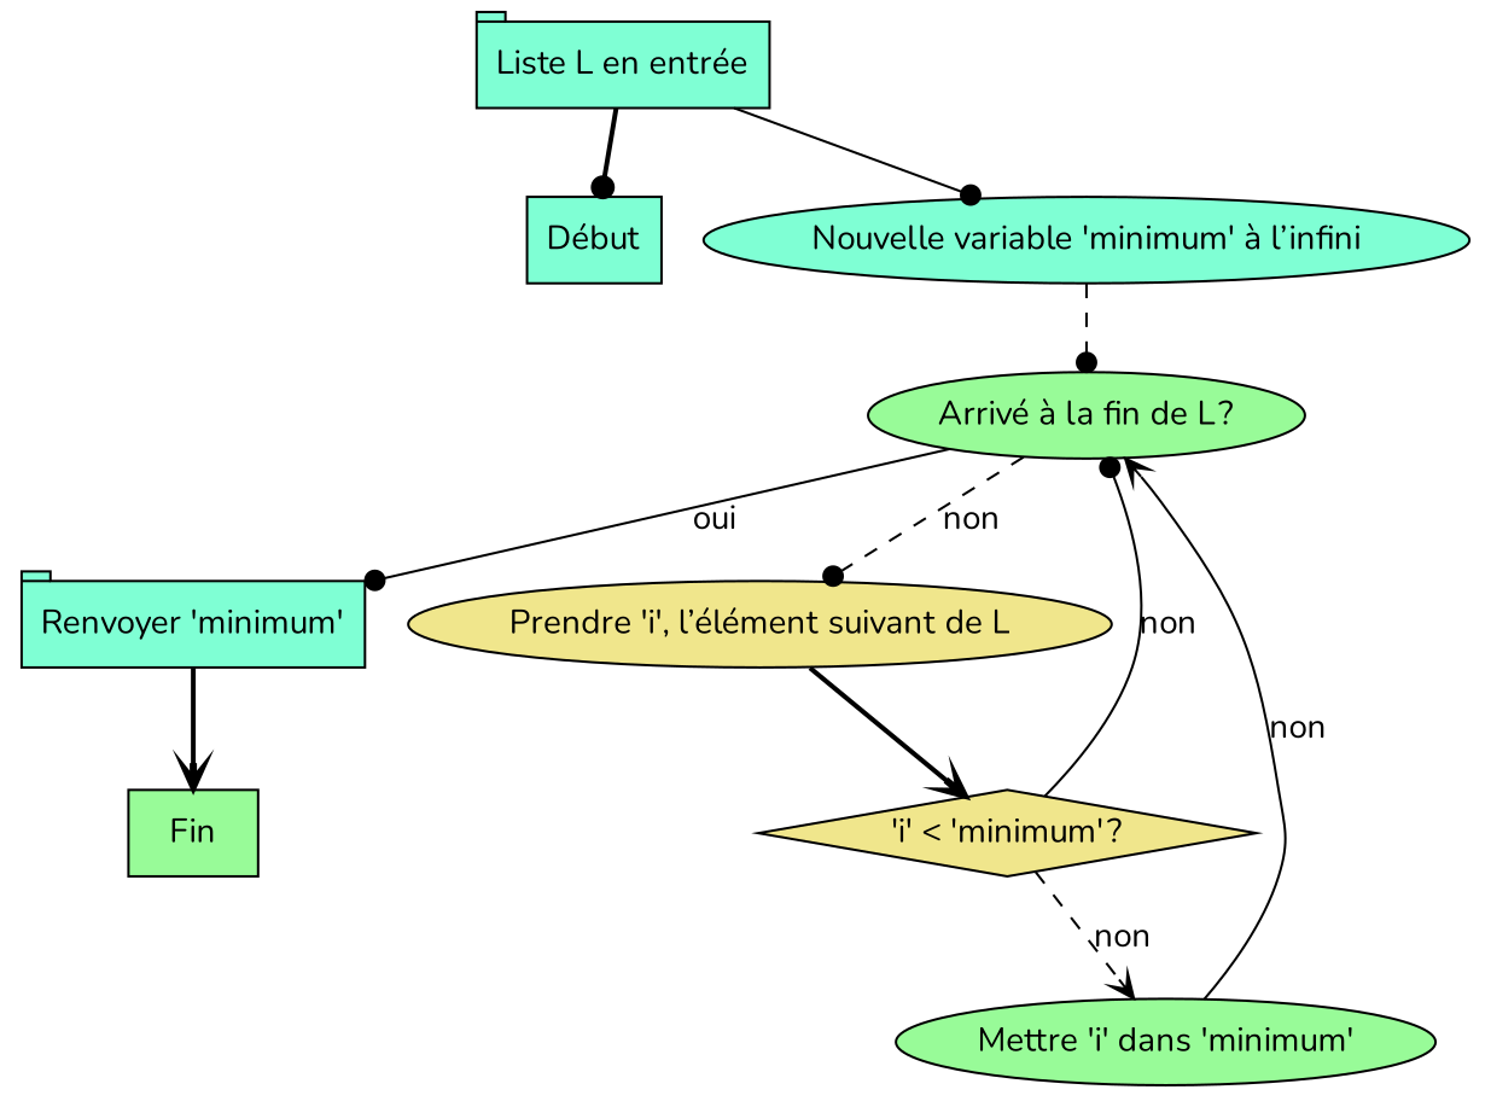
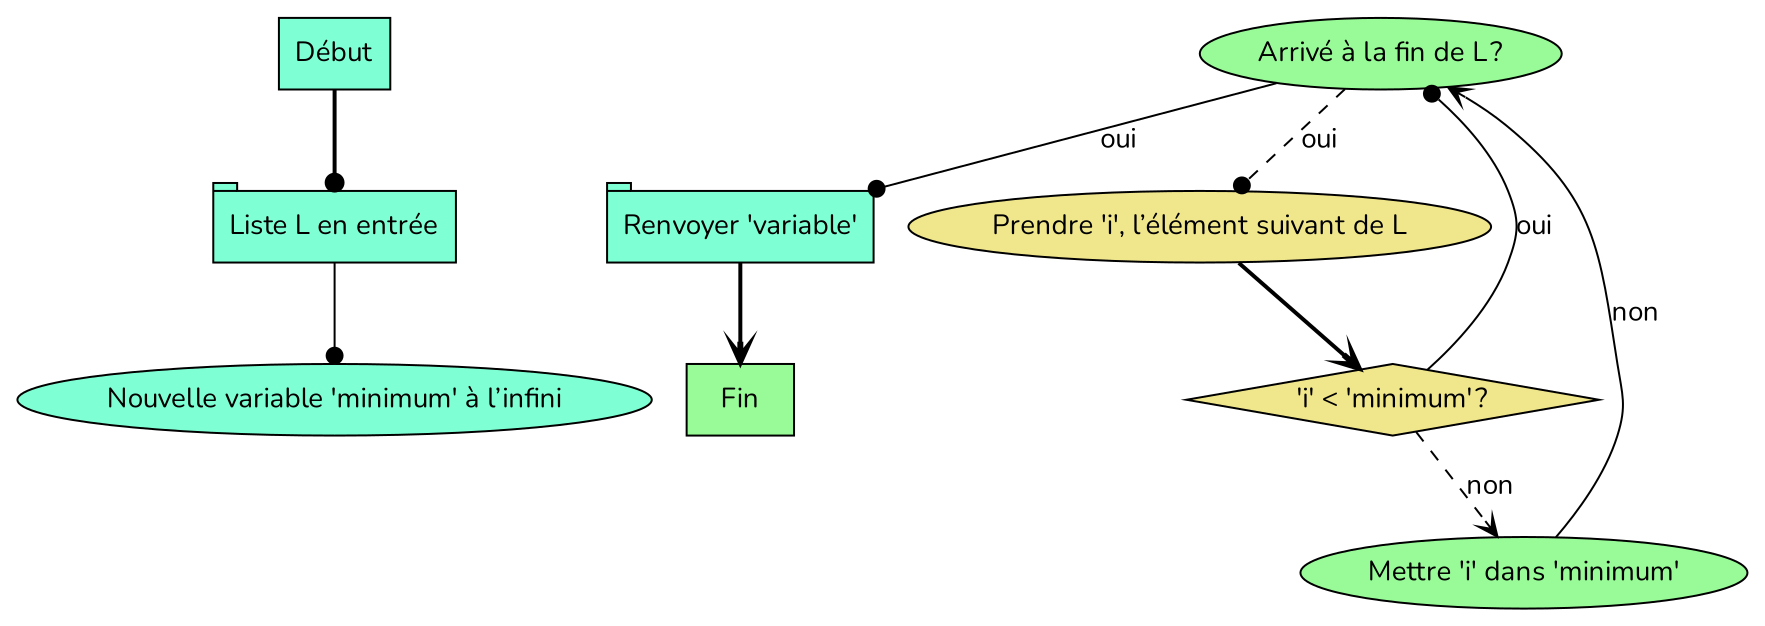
  digraph {
    fontname=Nunito
    node [fillcolor=aquamarine fontname=Nunito style=filled]
    edge [arrowhead=dot fontname=Nunito style=solid]
    "Début" [shape=rect]
    "Liste L en entrée" [shape=tab]
    "Nouvelle variable 'minimum' à l’infini"
    Fin [fillcolor=palegreen shape=rect]
    "Arrivé à la fin de L ?" [fillcolor=palegreen]
    "Prendre 'i', l’élément suivant de L" [fillcolor=khaki]
-   "Renvoyer 'minimum'" [shape=tab]
+   "Renvoyer 'minimum'" [shape=tab label="Renvoyer 'variable'"]
    "'i' < 'minimum' ?" [fillcolor=khaki shape=diamond]
    "Mettre 'i' dans 'minimum'" [fillcolor=palegreen]
-   "Liste L en entrée" -> "Début" [style=bold]
+   "Début" -> "Liste L en entrée" [style=bold]
    "Liste L en entrée" -> "Nouvelle variable 'minimum' à l’infini"
-   "Nouvelle variable 'minimum' à l’infini" -> "Arrivé à la fin de L ?" [style=dashed]
-   "Arrivé à la fin de L ?" -> "Prendre 'i', l’élément suivant de L" [label=non style=dashed]
+   "Arrivé à la fin de L ?" -> "Prendre 'i', l’élément suivant de L" [label=oui style=dashed]
    "Arrivé à la fin de L ?" -> "Renvoyer 'minimum'" [label=oui]
    "Prendre 'i', l’élément suivant de L" -> "'i' < 'minimum' ?" [arrowhead=vee style=bold]
    "Renvoyer 'minimum'" -> Fin [arrowhead=vee style=bold]
-   "'i' < 'minimum' ?" -> "Arrivé à la fin de L ?" [label=non]
+   "'i' < 'minimum' ?" -> "Arrivé à la fin de L ?" [label=oui]
    "'i' < 'minimum' ?" -> "Mettre 'i' dans 'minimum'" [arrowhead=vee label=non style=dashed]
    "Mettre 'i' dans 'minimum'" -> "Arrivé à la fin de L ?" [arrowhead=vee label=non]
  }
